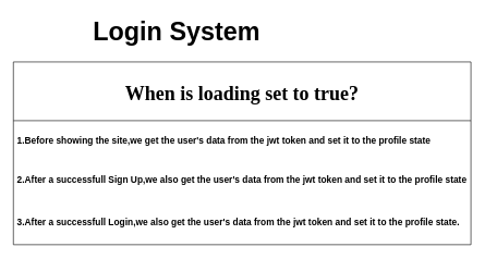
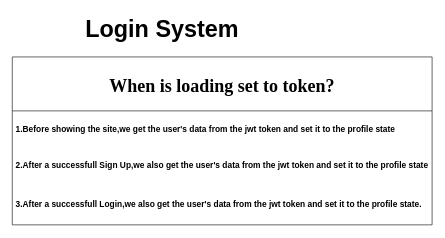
  <mxCell id="0" />
  <mxCell id="1" parent="0" />
  <mxCell id="2" value="&lt;h1 style=&quot;font-size: 39px&quot;&gt;Login System&lt;/h1&gt;" style="text;html=1;strokeColor=none;fillColor=none;align=center;verticalAlign=middle;whiteSpace=wrap;rounded=0;" parent="1" vertex="1"><mxGeometry x="135" y="20" width="270" height="50" as="geometry" /></mxCell>
- <mxCell id="3" value="When is loading set to true?" style="swimlane;fontStyle=1;childLayout=stackLayout;horizontal=1;startSize=90;horizontalStack=0;resizeParent=1;resizeParentMax=0;resizeLast=0;collapsible=1;marginBottom=0;fontSize=30;fontFamily=Times New Roman;strokeWidth=1;" parent="1" vertex="1"><mxGeometry x="20" y="90" width="700" height="280" as="geometry"><mxRectangle x="40" y="130" width="390" height="90" as="alternateBounds" /></mxGeometry></mxCell>
+ <mxCell id="3" value="When is loading set to token?" style="swimlane;fontStyle=1;childLayout=stackLayout;horizontal=1;startSize=90;horizontalStack=0;resizeParent=1;resizeParentMax=0;resizeLast=0;collapsible=1;marginBottom=0;fontSize=30;fontFamily=Times New Roman;strokeWidth=1;" parent="1" vertex="1"><mxGeometry x="20" y="90" width="700" height="280" as="geometry"><mxRectangle x="40" y="130" width="390" height="90" as="alternateBounds" /></mxGeometry></mxCell>
  <mxCell id="4" value="1.Before showing the site,we get the user's data from the jwt token and set it to the profile state" style="text;strokeColor=none;fillColor=none;align=left;verticalAlign=middle;spacingLeft=4;spacingRight=4;overflow=hidden;points=[[0,0.5],[1,0.5]];portConstraint=eastwest;rotatable=0;fontSize=14;fontStyle=1" parent="3" vertex="1"><mxGeometry y="90" width="700" height="60" as="geometry" /></mxCell>
  <mxCell id="5" value="2.After a successfull Sign Up,we also get the user's data from the jwt token and set it to the profile state" style="text;strokeColor=none;fillColor=none;align=left;verticalAlign=middle;spacingLeft=4;spacingRight=4;overflow=hidden;points=[[0,0.5],[1,0.5]];portConstraint=eastwest;rotatable=0;fontSize=14;fontStyle=1" parent="3" vertex="1"><mxGeometry y="150" width="700" height="60" as="geometry" /></mxCell>
  <mxCell id="6" value="3.After a successfull Login,we also get the user's data from the jwt token and set it to the profile state." style="text;strokeColor=none;fillColor=none;align=left;verticalAlign=middle;spacingLeft=4;spacingRight=4;overflow=hidden;points=[[0,0.5],[1,0.5]];portConstraint=eastwest;rotatable=0;fontSize=14;fontStyle=1" parent="3" vertex="1"><mxGeometry y="210" width="700" height="70" as="geometry" /></mxCell>
